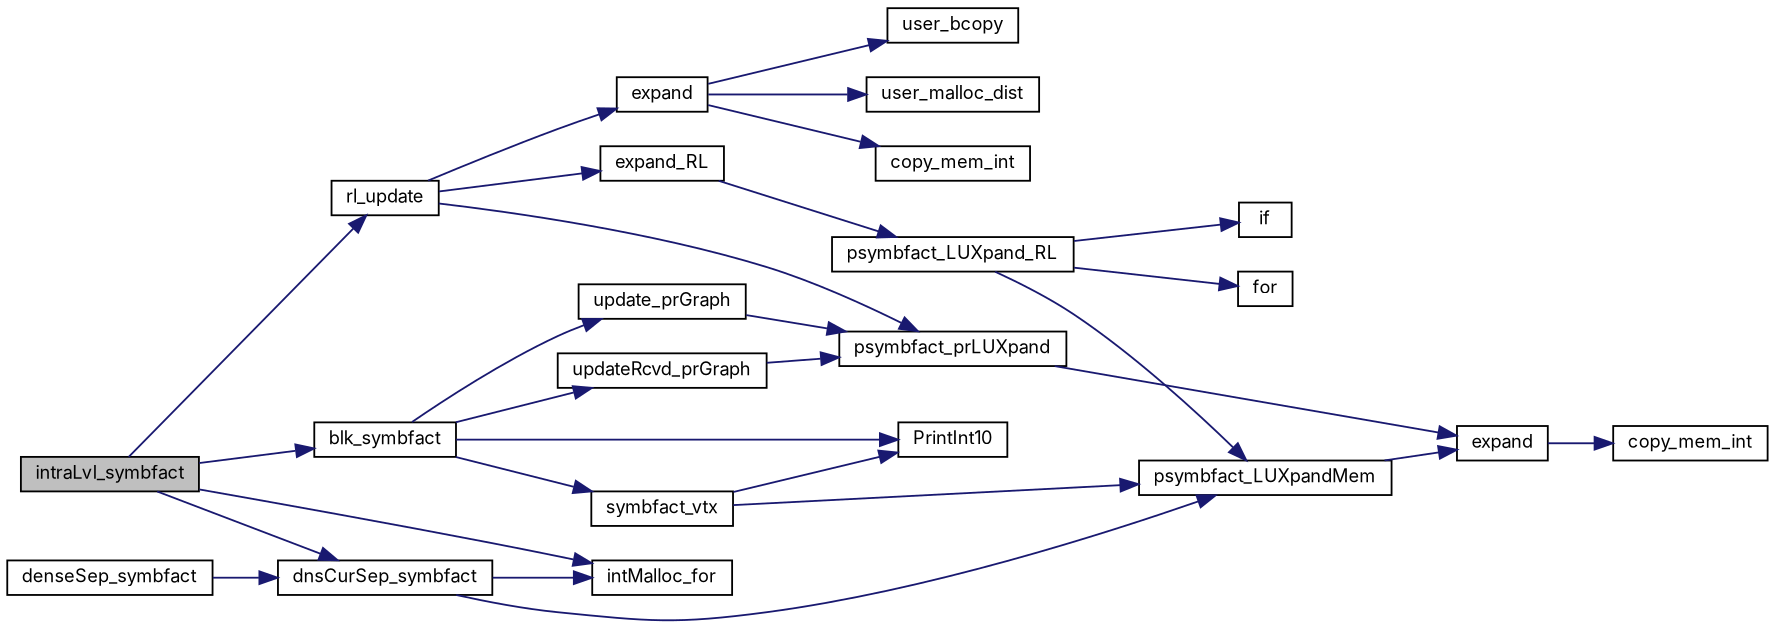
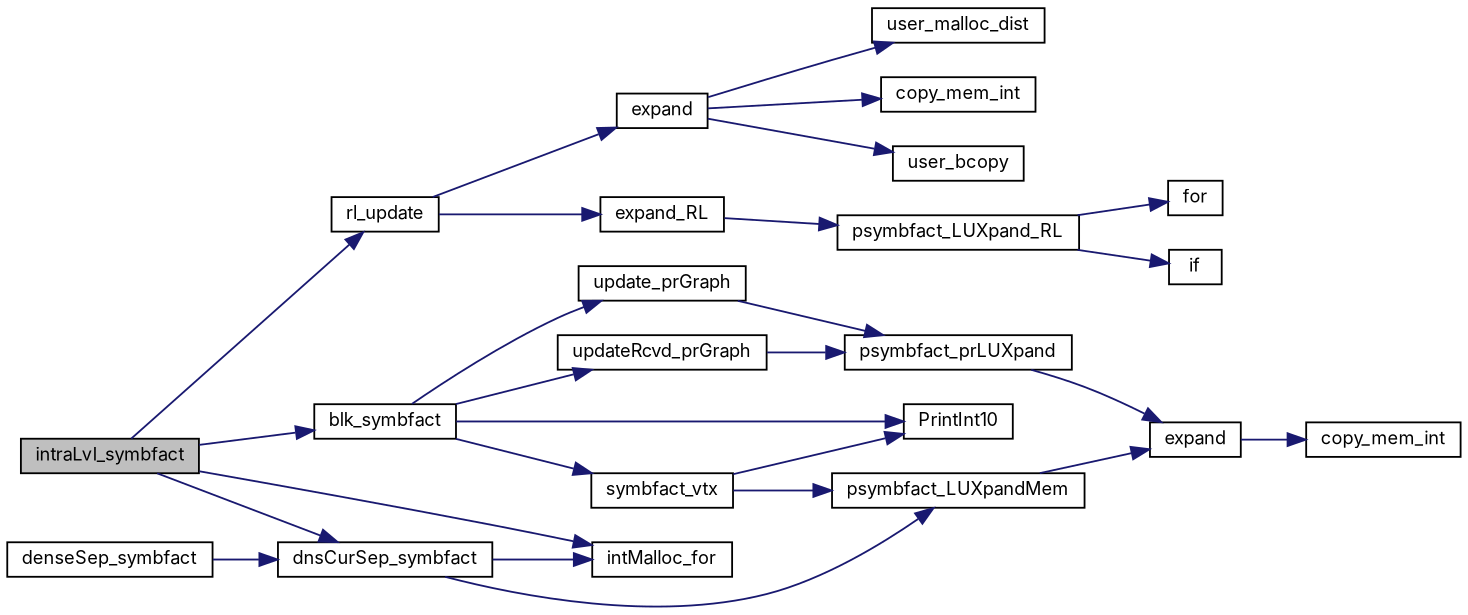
  digraph {
    fontname=Inter
    rankdir=LR
    node [color=black fillcolor=white fontname=Inter fontsize=10 shape=record style=filled]
    edge [color=midnightblue fontname=Inter fontsize=10 labelfontname=Helvetica labelfontsize=10 style=solid]
    n1 [fillcolor=grey75 fontcolor=black height=0.2 label=intraLvl_symbfact width=0.4]
    n2 [height=0.2 label=blk_symbfact width=0.4]
    n3 [height=0.2 label=intMalloc_for width=0.4]
    n4 [height=0.2 label=rl_update width=0.4]
    n5 [height=0.2 label=dnsCurSep_symbfact width=0.4]
    n6 [height=0.2 label=PrintInt10 width=0.4]
    n7 [height=0.2 label=symbfact_vtx width=0.4]
    n8 [height=0.2 label=update_prGraph width=0.4]
    n9 [height=0.2 label=updateRcvd_prGraph width=0.4]
    n10 [height=0.2 label=denseSep_symbfact width=0.4]
    n11 [height=0.2 label=psymbfact_prLUXpand width=0.4]
    n12 [height=0.2 label=expand width=0.4]
    n13 [height=0.2 label=expand_RL width=0.4]
    n14 [height=0.2 label=psymbfact_LUXpandMem width=0.4]
    n15 [height=0.2 label=expand width=0.4]
    n16 [height=0.2 label=copy_mem_int width=0.4]
    n17 [height=0.2 label=if width=0.4]
    n18 [height=0.2 label=copy_mem_int width=0.4]
    n19 [height=0.2 label=user_bcopy width=0.4]
    n20 [height=0.2 label=user_malloc_dist width=0.4]
    n21 [height=0.2 label=psymbfact_LUXpand_RL width=0.4]
    n22 [height=0.2 label=for width=0.4]
    n1 -> n2
    n1 -> n3
    n1 -> n4
    n1 -> n5
    n2 -> n6
    n2 -> n7
    n2 -> n8
    n2 -> n9
-   n4 -> n11
    n4 -> n12
    n4 -> n13
    n5 -> n3
    n5 -> n14
    n7 -> n6
    n7 -> n14
    n8 -> n11
    n9 -> n11
    n10 -> n5
    n11 -> n15
    n12 -> n18
    n12 -> n19
    n12 -> n20
    n13 -> n21
    n14 -> n15
    n15 -> n16
-   n21 -> n14
    n21 -> n17
    n21 -> n22
  }
